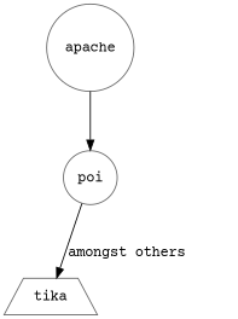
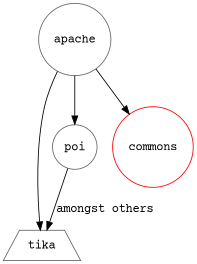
  digraph {
    fontname="Courier Prime"
    node [color=gray40 fontname="Courier Prime" shape=circle]
    edge [fontname="Courier Prime"]
    tika [shape=trapezium]
    apache
    poi
+   commons [color=red]
+   apache -> tika
    apache -> poi
+   apache -> commons
    poi -> tika [label="amongst others"]
  }
